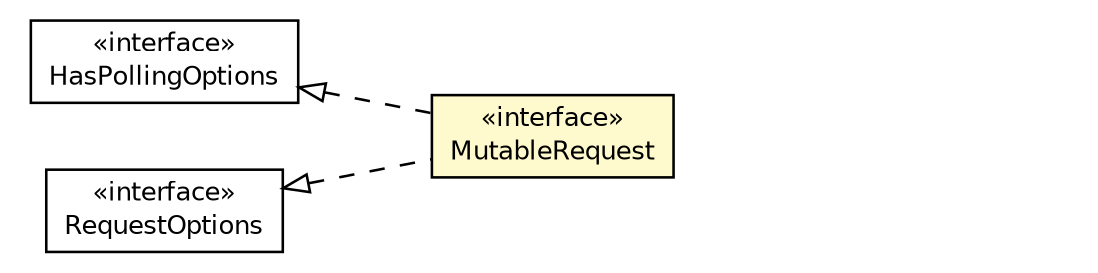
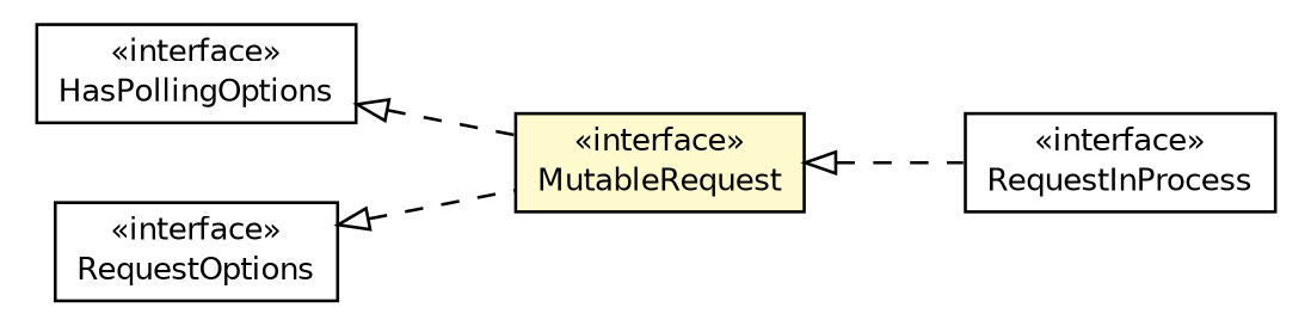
  digraph {
    nodesep=0.25
    rankdir=LR
    ranksep=0.5
    node [fontcolor=black fontname=Helvetica fontsize=10.0 shape=plaintext]
    edge [arrowtail=empty dir=back fontname=Helvetica fontsize=10 headport=p labelfontname=Helvetica labelfontsize=10 style=dashed tailport=p]
    n1 [label=<<table title="io.reinert.requestor.core.MutableRequest" border="0" cellborder="1" cellspacing="0" cellpadding="2" port="p" bgcolor="lemonChiffon" href="./MutableRequest.html"> 		<tr><td><table border="0" cellspacing="0" cellpadding="1"> <tr><td align="center" balign="center"> &#171;interface&#187; </td></tr> <tr><td align="center" balign="center"> MutableRequest </td></tr> 		</table></td></tr> 		</table>>]
+   n2 [label=<<table title="io.reinert.requestor.core.RequestInProcess" border="0" cellborder="1" cellspacing="0" cellpadding="2" port="p" href="./RequestInProcess.html"> 		<tr><td><table border="0" cellspacing="0" cellpadding="1"> <tr><td align="center" balign="center"> &#171;interface&#187; </td></tr> <tr><td align="center" balign="center"> RequestInProcess </td></tr> 		</table></td></tr> 		</table>>]
    n3 [label=<<table title="io.reinert.requestor.core.HasPollingOptions" border="0" cellborder="1" cellspacing="0" cellpadding="2" port="p" href="./HasPollingOptions.html"> 		<tr><td><table border="0" cellspacing="0" cellpadding="1"> <tr><td align="center" balign="center"> &#171;interface&#187; </td></tr> <tr><td align="center" balign="center"> HasPollingOptions </td></tr> 		</table></td></tr> 		</table>>]
    n4 [label=<<table title="io.reinert.requestor.core.RequestOptions" border="0" cellborder="1" cellspacing="0" cellpadding="2" port="p" href="./RequestOptions.html"> 		<tr><td><table border="0" cellspacing="0" cellpadding="1"> <tr><td align="center" balign="center"> &#171;interface&#187; </td></tr> <tr><td align="center" balign="center"> RequestOptions </td></tr> 		</table></td></tr> 		</table>>]
+   n1 -> n2
    n3 -> n1
    n4 -> n1
  }
